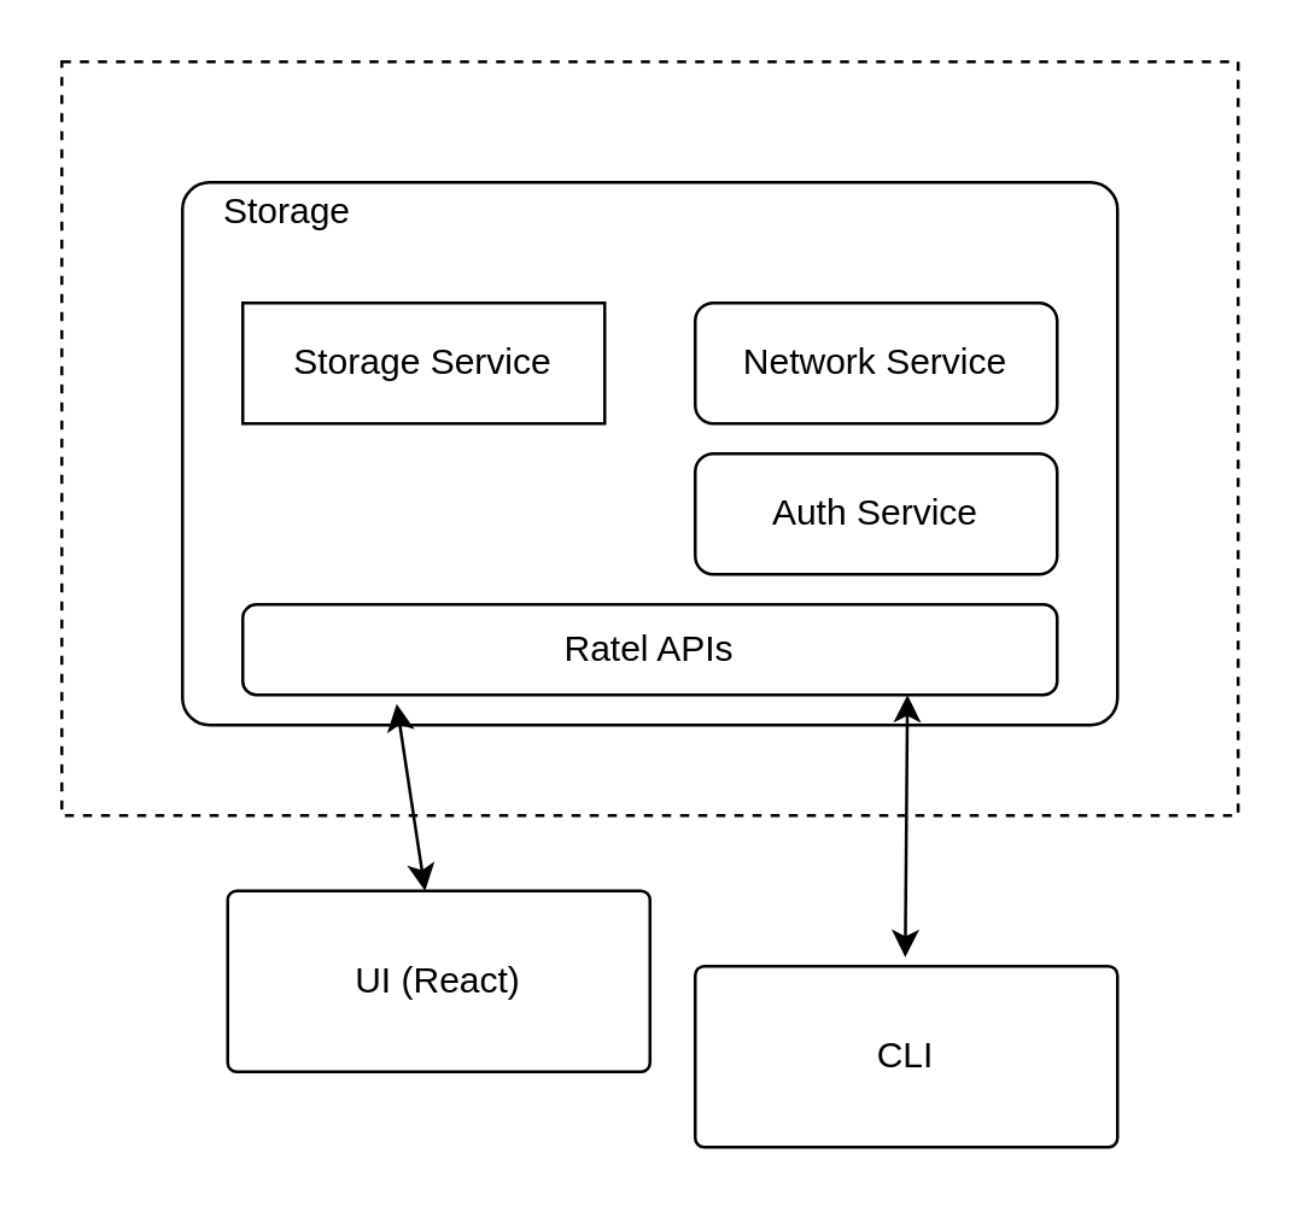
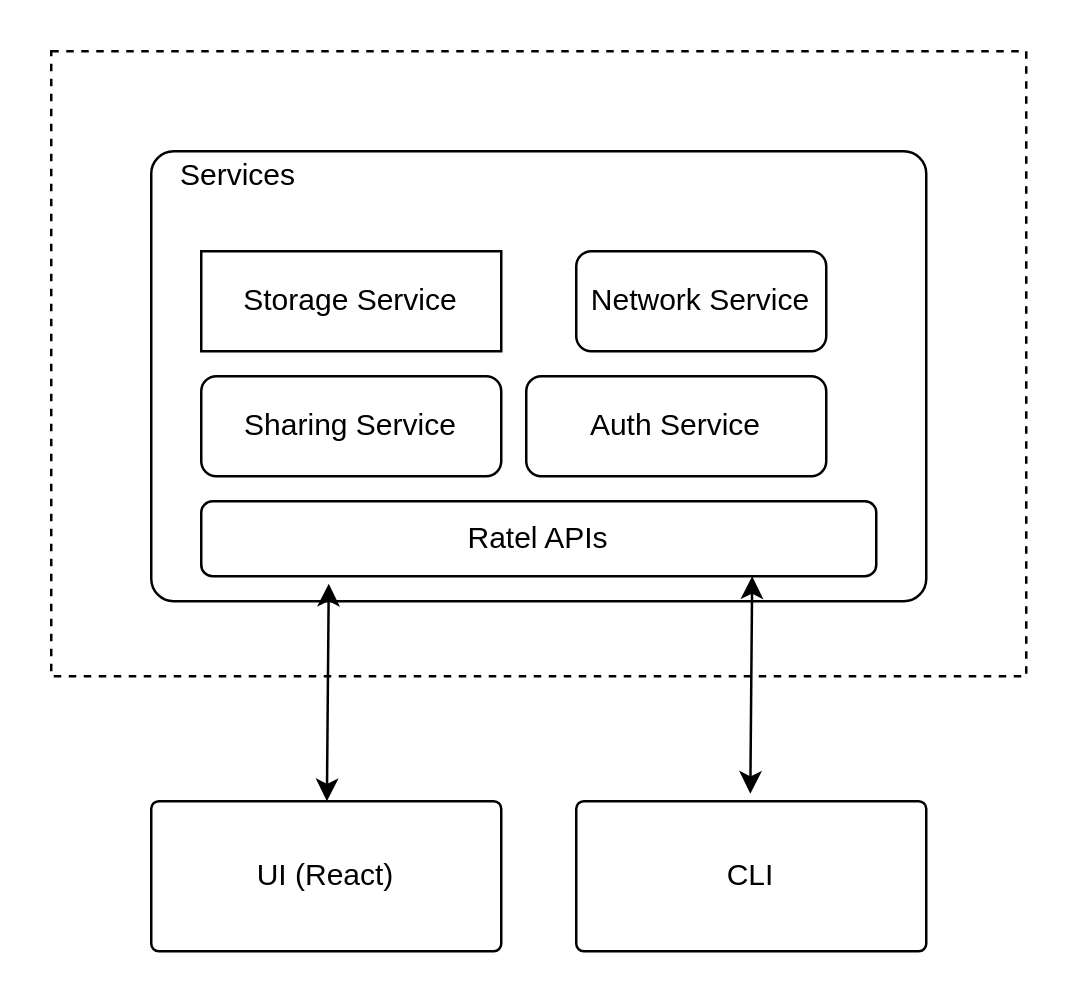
  <mxCell id="0" />
  <mxCell id="1" parent="0" />
  <mxCell id="2" value="" style="rounded=0;whiteSpace=wrap;html=1;fillColor=none;dashed=1;" parent="1" vertex="1"><mxGeometry x="20" y="20" width="390" height="250" as="geometry" /></mxCell>
  <mxCell id="3" value="" style="rounded=1;whiteSpace=wrap;html=1;arcSize=5;fillColor=none;" parent="1" vertex="1"><mxGeometry x="60" y="60" width="310" height="180" as="geometry" /></mxCell>
- <mxCell id="4" value="UI (React)" style="rounded=1;whiteSpace=wrap;html=1;arcSize=5;fillColor=none;" parent="1" vertex="1"><mxGeometry x="75" y="295" width="140" height="60" as="geometry" /></mxCell>
- <mxCell id="5" value="Storage" style="text;html=1;strokeColor=none;fillColor=none;align=center;verticalAlign=middle;whiteSpace=wrap;rounded=0;" parent="1" vertex="1"><mxGeometry x="60" y="60" width="70" height="20" as="geometry" /></mxCell>
+ <mxCell id="4" value="UI (React)" style="rounded=1;whiteSpace=wrap;html=1;arcSize=5;fillColor=none;" parent="1" vertex="1"><mxGeometry x="60" y="320" width="140" height="60" as="geometry" /></mxCell>
+ <mxCell id="5" value="Services" style="text;html=1;strokeColor=none;fillColor=none;align=center;verticalAlign=middle;whiteSpace=wrap;rounded=0;" parent="1" vertex="1"><mxGeometry x="60" y="60" width="70" height="20" as="geometry" /></mxCell>
  <mxCell id="6" value="Ratel APIs" style="rounded=1;whiteSpace=wrap;html=1;fillColor=none;perimeterSpacing=0;" parent="1" vertex="1"><mxGeometry x="80" y="200" width="270" height="30" as="geometry" /></mxCell>
  <mxCell id="7" value="CLI" style="rounded=1;whiteSpace=wrap;html=1;arcSize=5;fillColor=none;" parent="1" vertex="1"><mxGeometry x="230" y="320" width="140" height="60" as="geometry" /></mxCell>
  <mxCell id="8" value="Storage Service" style="whiteSpace=wrap;html=1;fillColor=none;perimeterSpacing=0;rounded=0;" parent="1" vertex="1"><mxGeometry x="80" y="100" width="120" height="40" as="geometry" /></mxCell>
- <mxCell id="10" value="Network Service" style="rounded=1;whiteSpace=wrap;html=1;fillColor=none;perimeterSpacing=0;" parent="1" vertex="1"><mxGeometry x="230" y="100" width="120" height="40" as="geometry" /></mxCell>
- <mxCell id="11" value="Auth Service" style="rounded=1;whiteSpace=wrap;html=1;fillColor=none;perimeterSpacing=0;" parent="1" vertex="1"><mxGeometry x="230" y="150" width="120" height="40" as="geometry" /></mxCell>
+ <mxCell id="9" value="Sharing Service" style="rounded=1;whiteSpace=wrap;html=1;fillColor=none;perimeterSpacing=0;" parent="1" vertex="1"><mxGeometry x="80" y="150" width="120" height="40" as="geometry" /></mxCell>
+ <mxCell id="10" value="Network Service" style="rounded=1;whiteSpace=wrap;html=1;fillColor=none;perimeterSpacing=0;" parent="1" vertex="1"><mxGeometry x="230" y="100" width="100" height="40" as="geometry" /></mxCell>
+ <mxCell id="11" value="Auth Service" style="rounded=1;whiteSpace=wrap;html=1;fillColor=none;perimeterSpacing=0;" parent="1" vertex="1"><mxGeometry x="210" y="150" width="120" height="40" as="geometry" /></mxCell>
  <mxCell id="12" value="" style="endArrow=classic;startArrow=classic;html=1;" edge="1" parent="1" source="4"><mxGeometry width="50" height="50" relative="1" as="geometry"><mxPoint x="110" y="300" as="sourcePoint" /><mxPoint x="131" y="233" as="targetPoint" /></mxGeometry></mxCell>
  <mxCell id="13" value="" style="endArrow=classic;startArrow=classic;html=1;" edge="1" parent="1"><mxGeometry width="50" height="50" relative="1" as="geometry"><mxPoint x="299.626" y="317" as="sourcePoint" /><mxPoint x="300.37" y="230" as="targetPoint" /></mxGeometry></mxCell>
